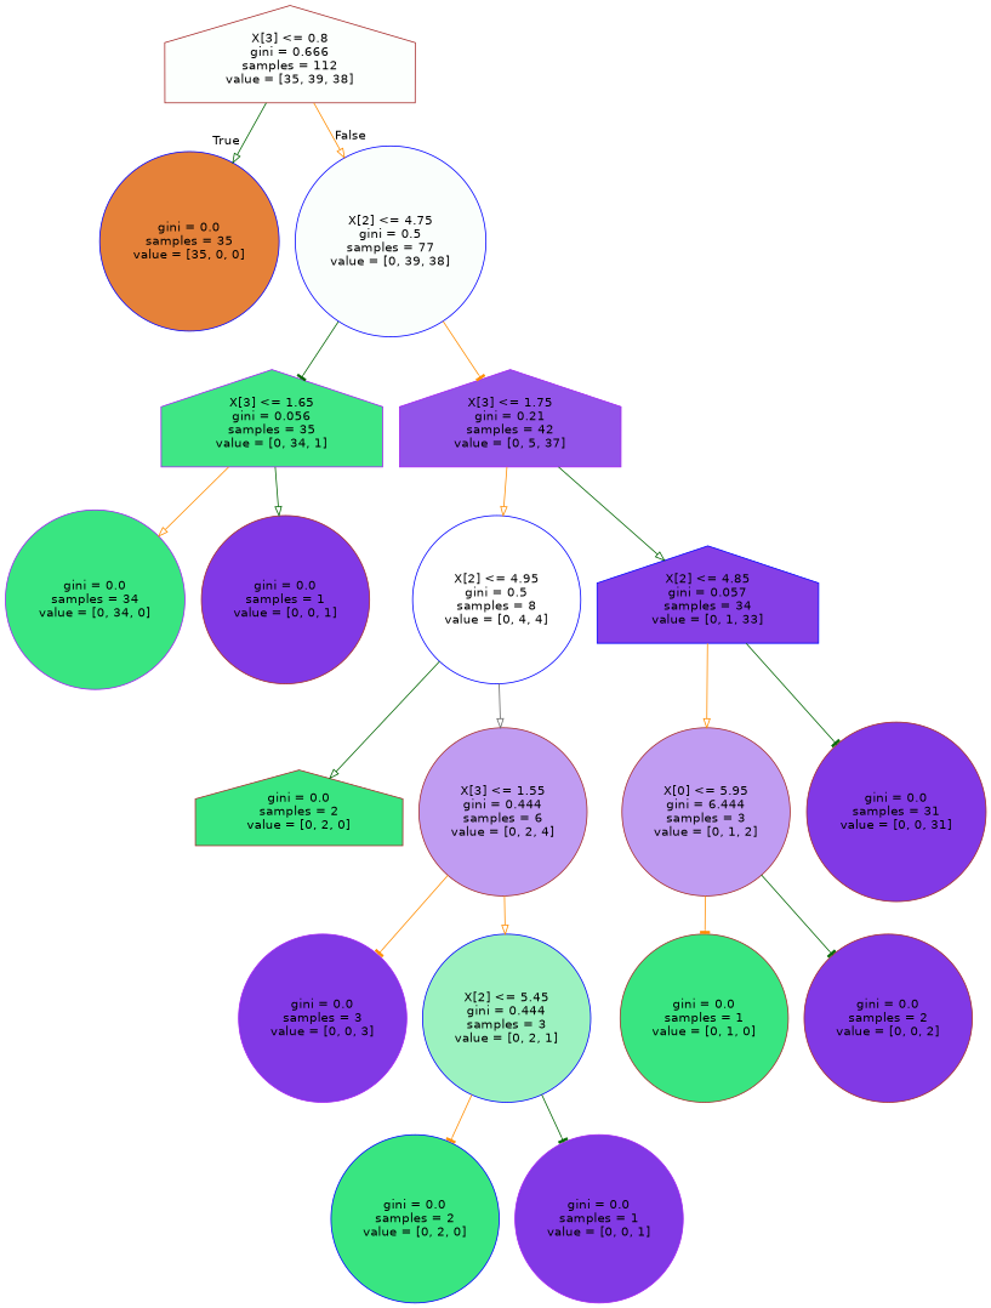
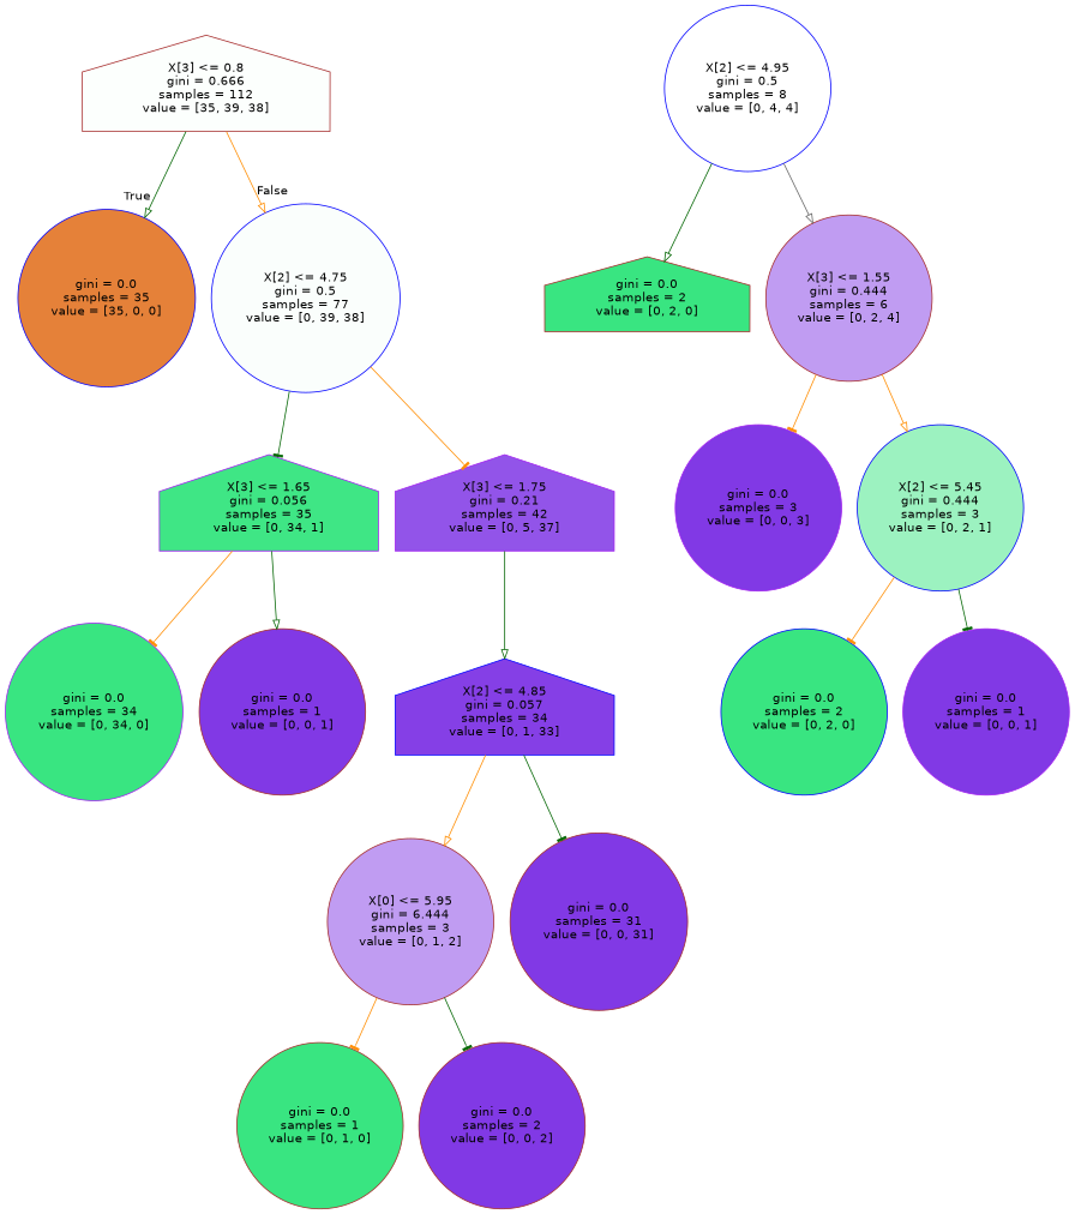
  digraph {
    node [color=brown fillcolor="#8139e5" fontname=helvetica shape=circle style=filled]
    edge [arrowhead=onormal color=darkorange fontname=helvetica]
    n1 [fillcolor="#fcfffd" label="X[3] <= 0.8\ngini = 0.666\nsamples = 112\nvalue = [35, 39, 38]" shape=house]
    n2 [color=blue fillcolor="#e58139" label="gini = 0.0\nsamples = 35\nvalue = [35, 0, 0]"]
    n3 [color=blue fillcolor="#fafefc" label="X[2] <= 4.75\ngini = 0.5\nsamples = 77\nvalue = [0, 39, 38]"]
    n4 [color=purple fillcolor="#3fe685" label="X[3] <= 1.65\ngini = 0.056\nsamples = 35\nvalue = [0, 34, 1]" shape=house]
    n5 [color=purple fillcolor="#9254e9" label="X[3] <= 1.75\ngini = 0.21\nsamples = 42\nvalue = [0, 5, 37]" shape=house]
    n6 [color=purple fillcolor="#39e581" label="gini = 0.0\nsamples = 34\nvalue = [0, 34, 0]"]
    n7 [label="gini = 0.0\nsamples = 1\nvalue = [0, 0, 1]"]
    n8 [color=blue fillcolor="#ffffff" label="X[2] <= 4.95\ngini = 0.5\nsamples = 8\nvalue = [0, 4, 4]"]
    n9 [color=blue fillcolor="#853fe6" label="X[2] <= 4.85\ngini = 0.057\nsamples = 34\nvalue = [0, 1, 33]" shape=house]
    n10 [fillcolor="#39e581" label="gini = 0.0\nsamples = 2\nvalue = [0, 2, 0]" shape=house]
    n11 [fillcolor="#c09cf2" label="X[3] <= 1.55\ngini = 0.444\nsamples = 6\nvalue = [0, 2, 4]"]
    n12 [fillcolor="#c09cf2" label="X[0] <= 5.95\ngini = 6.444\nsamples = 3\nvalue = [0, 1, 2]"]
    n13 [label="gini = 0.0\nsamples = 31\nvalue = [0, 0, 31]"]
    n14 [color=purple label="gini = 0.0\nsamples = 3\nvalue = [0, 0, 3]"]
    n15 [color=blue fillcolor="#9cf2c0" label="X[2] <= 5.45\ngini = 0.444\nsamples = 3\nvalue = [0, 2, 1]"]
    n16 [color=blue fillcolor="#39e581" label="gini = 0.0\nsamples = 2\nvalue = [0, 2, 0]"]
    n17 [color=purple label="gini = 0.0\nsamples = 1\nvalue = [0, 0, 1]"]
    n18 [fillcolor="#39e581" label="gini = 0.0\nsamples = 1\nvalue = [0, 1, 0]"]
    n19 [label="gini = 0.0\nsamples = 2\nvalue = [0, 0, 2]"]
    n1 -> n2 [color=darkgreen headlabel=True labelangle=45 labeldistance=2.5]
    n1 -> n3 [headlabel=False labelangle=-45 labeldistance=2.5]
    n3 -> n4 [arrowhead=tee color=darkgreen]
    n3 -> n5 [arrowhead=tee]
-   n4 -> n6
+   n4 -> n6 [arrowhead=tee]
    n4 -> n7 [color=darkgreen]
-   n5 -> n8
    n5 -> n9 [color=darkgreen]
    n8 -> n10 [color=darkgreen]
    n8 -> n11 [color=gray40]
    n9 -> n12
    n9 -> n13 [arrowhead=tee color=darkgreen]
    n11 -> n14 [arrowhead=tee]
    n11 -> n15
    n12 -> n18 [arrowhead=tee]
    n12 -> n19 [arrowhead=tee color=darkgreen]
    n15 -> n16 [arrowhead=tee]
    n15 -> n17 [arrowhead=tee color=darkgreen]
  }
